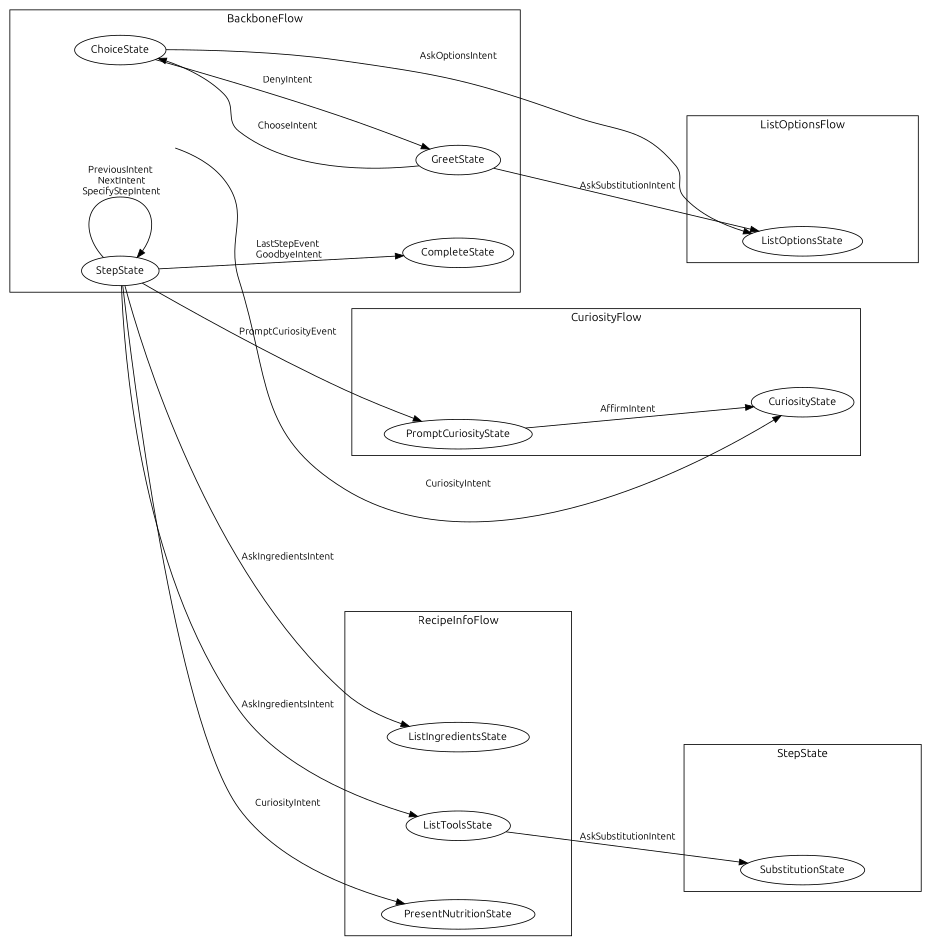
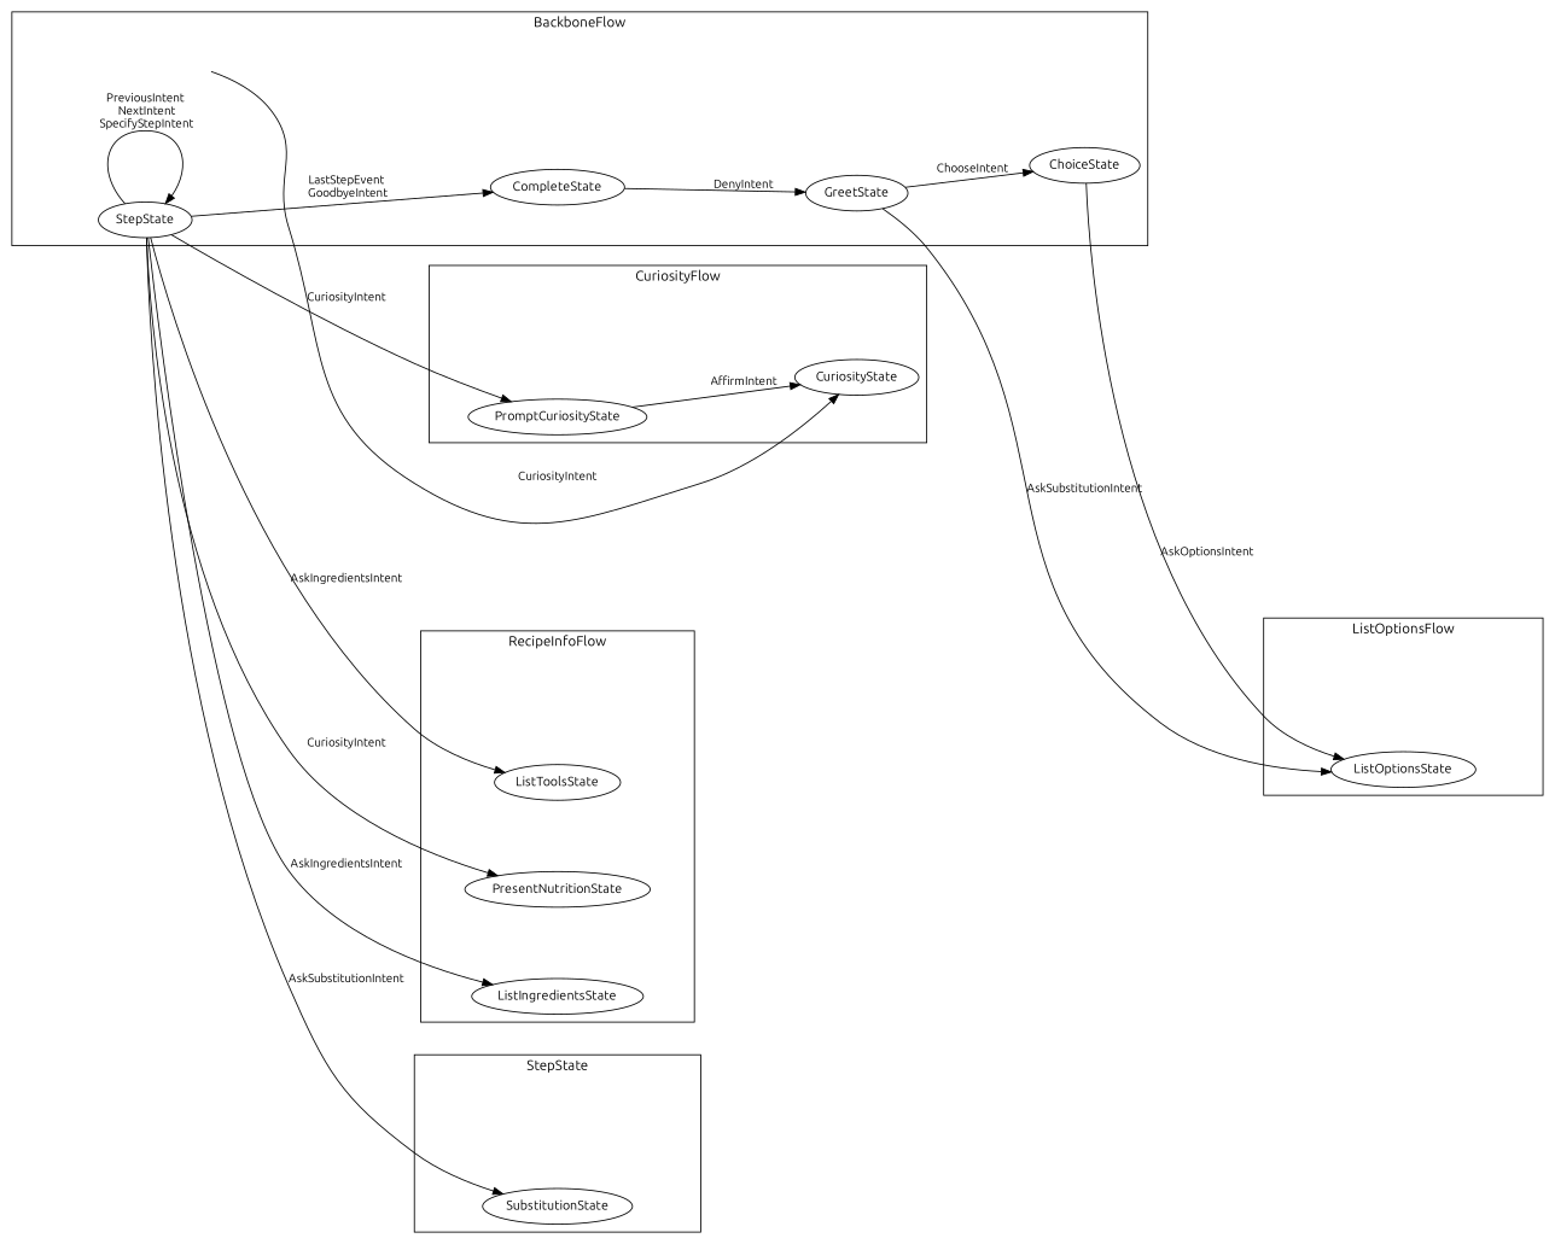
  digraph {
    compound=true
    fontname=Ubuntu
    fontsize=14
    nodesep=1
    rankdir=LR
    ranksep=0.5
    node [fontname=Ubuntu fontsize=13]
    edge [fontname=Ubuntu fontsize=12 weight=0.3]
    BackboneFlowDummyNode [height=0 style=invis width=0]
    ChoiceState
    GreetState
    StepState
    CompleteState
    ListOptionsFlowDummyNode [height=0 style=invis width=0]
    ListOptionsState
    CuriosityState
    CuriosityFlowDummyNode [height=0 style=invis width=0]
    PromptCuriosityState
    RecipeInfoFlowDummyNode [height=0 style=invis width=0]
    ListIngredientsState
    ListToolsState
    PresentNutritionState
    SubstitutionFlowDummyNode [height=0 style=invis width=0]
    SubstitutionState
    subgraph cluster_1 {
      label=BackboneFlow
      BackboneFlowDummyNode
      ChoiceState
      GreetState
      StepState
      CompleteState
    }
    subgraph cluster_2 {
      label=ListOptionsFlow
      ListOptionsFlowDummyNode
      ListOptionsState
    }
    subgraph cluster_3 {
      label=CuriosityFlow
      CuriosityState
      CuriosityFlowDummyNode
      PromptCuriosityState
    }
    subgraph cluster_4 {
      label=RecipeInfoFlow
      RecipeInfoFlowDummyNode
      ListIngredientsState
      ListToolsState
      PresentNutritionState
    }
    subgraph cluster_5 {
      label=StepState
      SubstitutionFlowDummyNode
      SubstitutionState
    }
    BackboneFlowDummyNode -> CuriosityState [label=CuriosityIntent]
-   ChoiceState -> GreetState [label=DenyIntent]
+   CompleteState -> GreetState [label=DenyIntent]
    ChoiceState -> ListOptionsState [label=AskOptionsIntent]
    GreetState -> ChoiceState [label=ChooseIntent]
    GreetState -> ListOptionsState [label=AskSubstitutionIntent]
    StepState -> StepState [label="PreviousIntent\n NextIntent\n SpecifyStepIntent"]
    StepState -> CompleteState [label="LastStepEvent\n GoodbyeIntent"]
-   StepState -> PromptCuriosityState [label=PromptCuriosityEvent]
+   StepState -> PromptCuriosityState [label=CuriosityIntent]
    StepState -> ListIngredientsState [label=AskIngredientsIntent]
    StepState -> ListToolsState [label=AskIngredientsIntent]
    StepState -> PresentNutritionState [label=CuriosityIntent]
-   ListToolsState -> SubstitutionState [label=AskSubstitutionIntent]
+   StepState -> SubstitutionState [label=AskSubstitutionIntent]
    PromptCuriosityState -> CuriosityState [label=AffirmIntent]
  }
